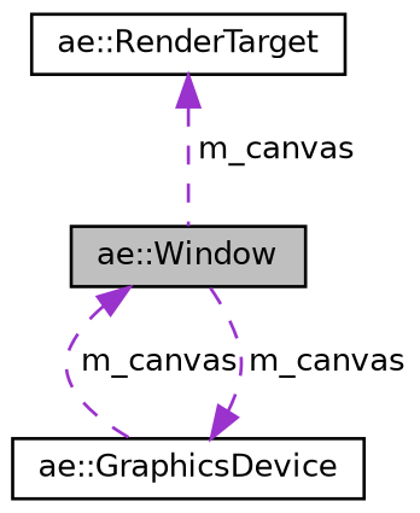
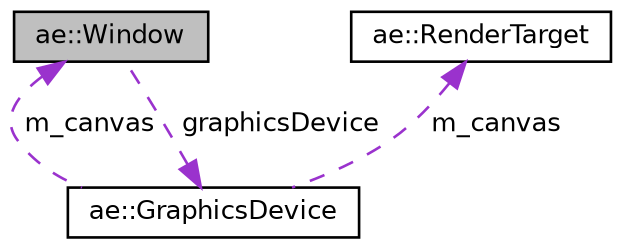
  digraph {
    node [color=black fontname=Helvetica fontsize=10 shape=record]
    edge [color=darkorchid3 dir=back fontname=Helvetica fontsize=10 labelfontname=Helvetica labelfontsize=10 style=dashed]
    n1 [fillcolor=grey75 fontcolor=black height=0.2 label="ae::Window" style=filled width=0.4]
    n2 [height=0.2 label="ae::GraphicsDevice" width=0.4]
    n3 [height=0.2 label="ae::RenderTarget" width=0.4]
    n1 -> n2 [label=" m_canvas"]
-   n2 -> n1 [label=" m_canvas"]
-   n3 -> n1 [label=" m_canvas"]
+   n2 -> n1 [label=" graphicsDevice"]
+   n3 -> n2 [label=" m_canvas"]
  }
